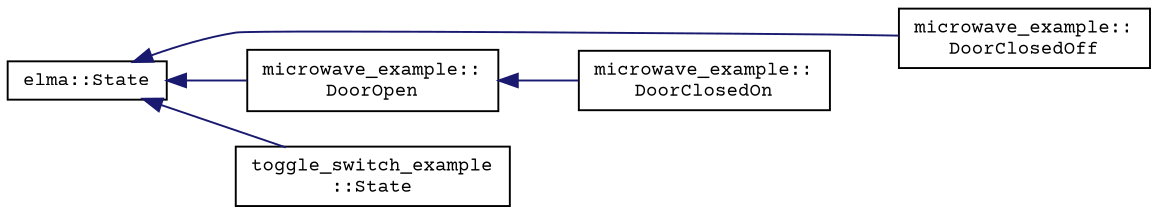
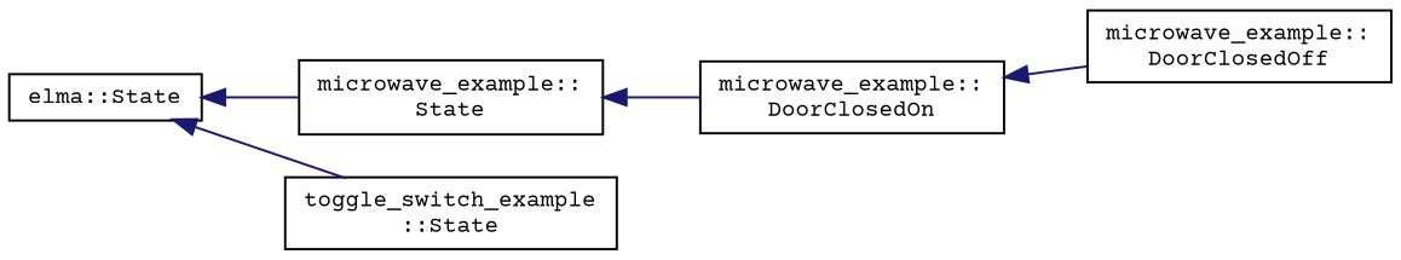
  digraph {
    fontname="Courier Prime"
    rankdir=LR
    node [color=black fillcolor=white fontname="Courier Prime" fontsize=10 shape=record style=filled]
    edge [color=midnightblue dir=back fontname="Courier Prime" fontsize=10 labelfontname=Helvetica labelfontsize=10 style=solid]
    n1 [height=0.2 label="elma::State" width=0.4]
    n2 [height=0.2 label="microwave_example::\lDoorClosedOff" width=0.4]
-   n3 [height=0.2 label="microwave_example::\lDoorOpen" width=0.4]
+   n3 [height=0.2 label="microwave_example::\lState" width=0.4]
    n4 [height=0.2 label="toggle_switch_example\l::State" width=0.4]
    n5 [height=0.2 label="microwave_example::\lDoorClosedOn" width=0.4]
-   n1 -> n2
+   n5 -> n2
    n1 -> n3
    n1 -> n4
    n3 -> n5
  }
